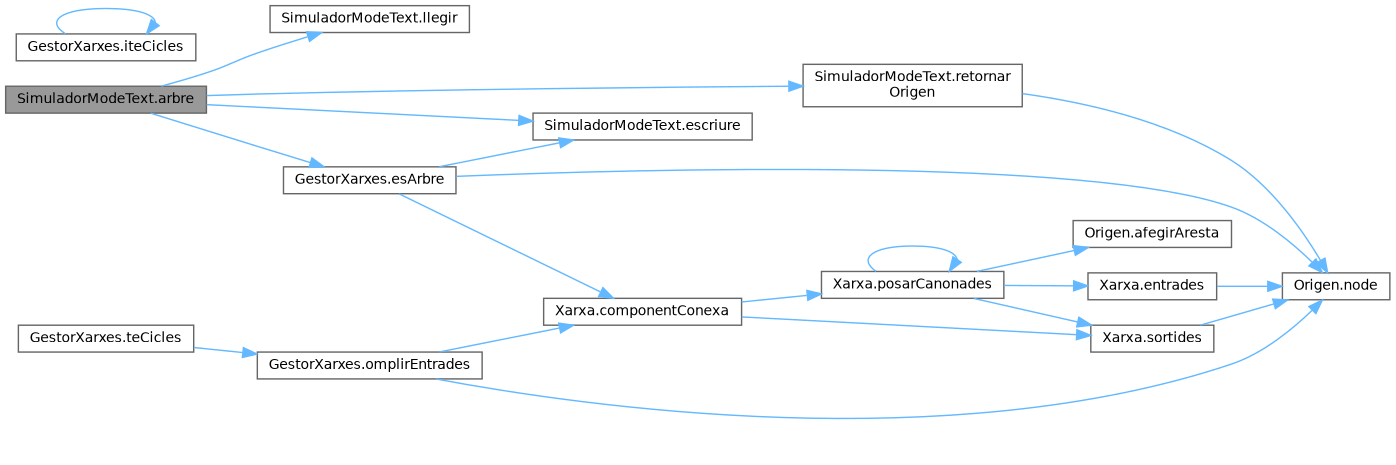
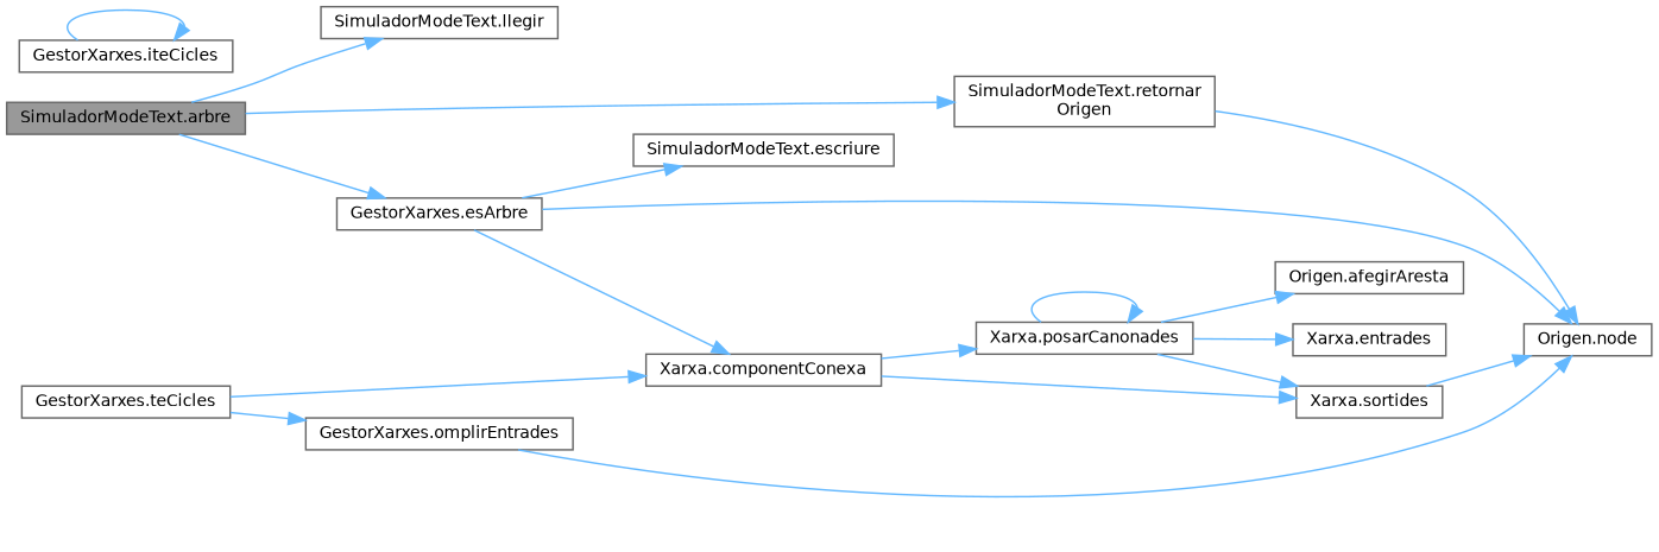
  digraph {
    rankdir=LR
    node [color=grey40 fillcolor=white fontname=Helvetica fontsize=10 shape=box style=filled]
    edge [color=steelblue1 fontname=Helvetica fontsize=10 labelfontname=Helvetica labelfontsize=10 style=solid]
    n1 [color=gray40 fillcolor=grey60 fontcolor=black height=0.2 label="SimuladorModeText.arbre" width=0.4]
    n2 [height=0.2 label="GestorXarxes.esArbre" width=0.4]
    n3 [height=0.2 label="SimuladorModeText.escriure" width=0.4]
    n4 [height=0.2 label="SimuladorModeText.llegir" width=0.4]
    n5 [height=0.2 label="SimuladorModeText.retornar\lOrigen" width=0.4]
    n6 [height=0.2 label="Xarxa.componentConexa" width=0.4]
    n7 [height=0.2 label="Origen.node" width=0.4]
    n8 [height=0.2 label="Xarxa.posarCanonades" width=0.4]
    n9 [height=0.2 label="Xarxa.sortides" width=0.4]
    n10 [height=0.2 label="GestorXarxes.teCicles" width=0.4]
    n11 [height=0.2 label="GestorXarxes.omplirEntrades" width=0.4]
    n12 [height=0.2 label="Origen.afegirAresta" width=0.4]
    n13 [height=0.2 label="Xarxa.entrades" width=0.4]
    n14 [height=0.2 label="GestorXarxes.iteCicles" width=0.4]
    n1 -> n2
-   n1 -> n3
    n1 -> n4
    n1 -> n5
    n2 -> n3
    n2 -> n6
    n2 -> n7
    n5 -> n7
    n6 -> n8
    n6 -> n9
    n8 -> n8
    n8 -> n9
    n8 -> n12
    n8 -> n13
    n9 -> n7
    n10 -> n11
-   n11 -> n6
+   n10 -> n6
    n11 -> n7
-   n13 -> n7
    n14 -> n14
  }
